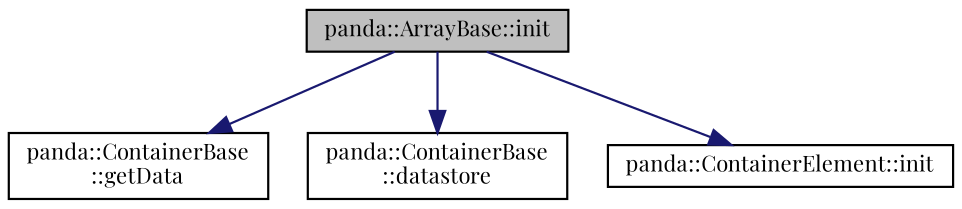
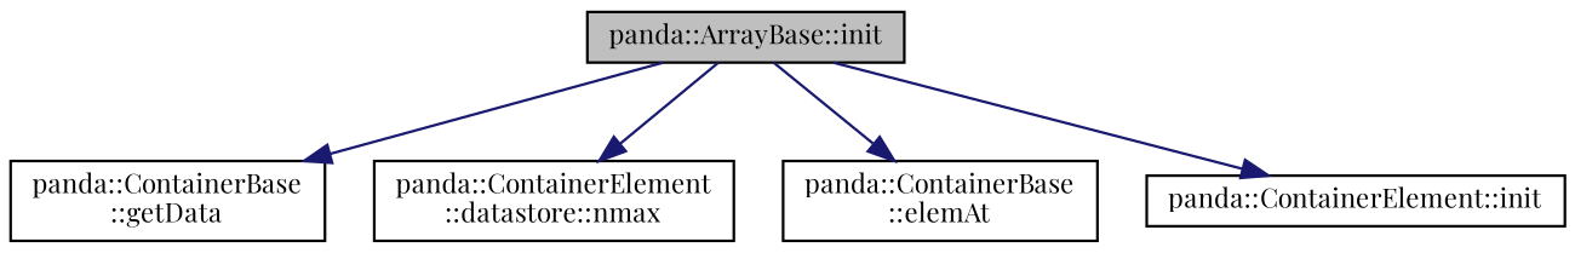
  digraph {
    fontname="Playfair Display"
    rankdir=TB
    node [color=black fillcolor=white fontname="Playfair Display" fontsize=10 shape=record style=filled]
    edge [color=midnightblue fontname="Playfair Display" fontsize=10 labelfontname=Helvetica labelfontsize=10 style=solid]
    n1 [fillcolor=grey75 fontcolor=black height=0.2 label="panda::ArrayBase::init" width=0.4]
    n2 [height=0.2 label="panda::ContainerBase\l::getData" width=0.4]
-   n4 [height=0.2 label="panda::ContainerBase\l::datastore" width=0.4]
+   n3 [height=0.2 label="panda::ContainerElement\l::datastore::nmax" width=0.4]
+   n4 [height=0.2 label="panda::ContainerBase\l::elemAt" width=0.4]
    n5 [height=0.2 label="panda::ContainerElement::init" width=0.4]
    n1 -> n2
+   n1 -> n3
    n1 -> n4
    n1 -> n5
  }
